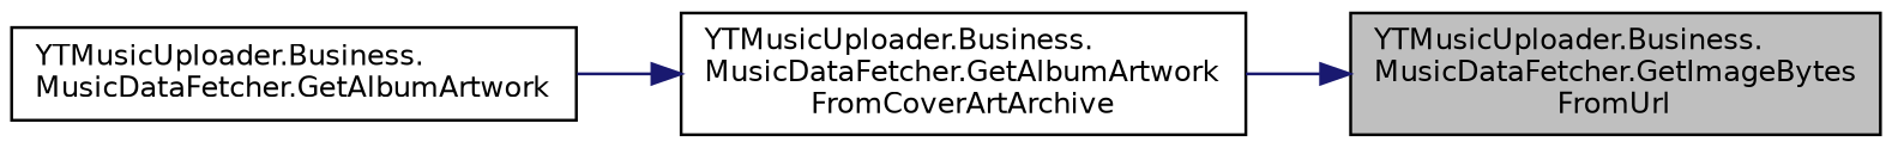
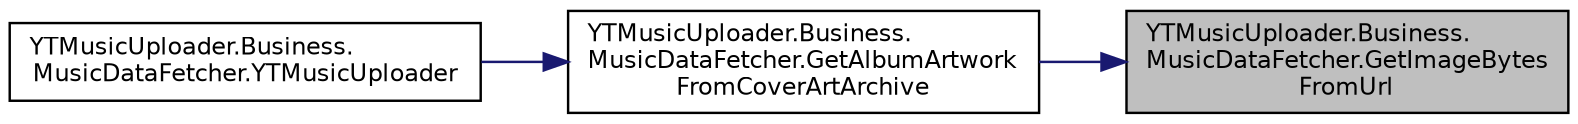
  digraph {
    rankdir=RL
    node [color=black fillcolor=white fontname=Helvetica fontsize=10 shape=record style=filled]
    edge [color=midnightblue dir=back fontname=Helvetica fontsize=10 labelfontname=Helvetica labelfontsize=10 style=solid]
    n1 [fillcolor=grey75 fontcolor=black height=0.2 label="YTMusicUploader.Business.\lMusicDataFetcher.GetImageBytes\lFromUrl" width=0.4]
    n2 [height=0.2 label="YTMusicUploader.Business.\lMusicDataFetcher.GetAlbumArtwork\lFromCoverArtArchive" width=0.4]
-   n3 [height=0.2 label="YTMusicUploader.Business.\lMusicDataFetcher.GetAlbumArtwork" width=0.4]
+   n3 [height=0.2 label="YTMusicUploader.Business.\lMusicDataFetcher.YTMusicUploader" width=0.4]
    n1 -> n2
    n2 -> n3
  }
